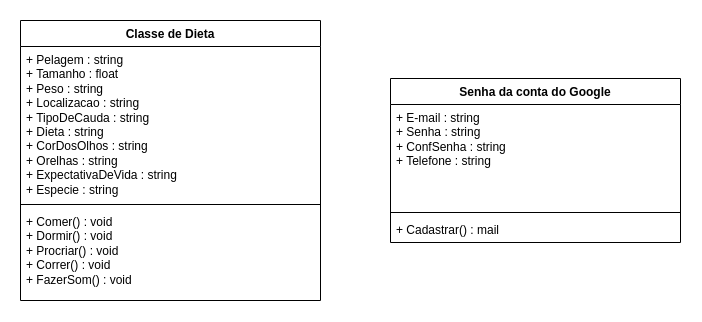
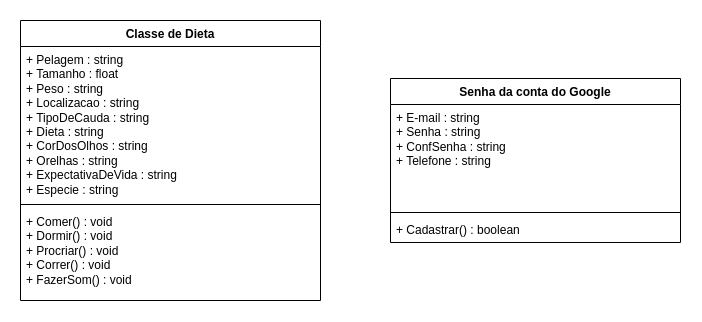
  <mxCell id="0" />
  <mxCell id="1" parent="0" />
  <mxCell id="2" value="Senha da conta do Google" style="swimlane;fontStyle=1;align=center;verticalAlign=top;childLayout=stackLayout;horizontal=1;startSize=26;horizontalStack=0;resizeParent=1;resizeParentMax=0;resizeLast=0;collapsible=1;marginBottom=0;whiteSpace=wrap;html=1;" parent="1" vertex="1"><mxGeometry x="390" y="78" width="290" height="164" as="geometry" /></mxCell>
  <mxCell id="3" value="+ E-mail : string&lt;br&gt;+ Senha : string&lt;br&gt;+ ConfSenha : string&lt;br&gt;+ Telefone : string" style="text;strokeColor=none;fillColor=none;align=left;verticalAlign=top;spacingLeft=4;spacingRight=4;overflow=hidden;rotatable=0;points=[[0,0.5],[1,0.5]];portConstraint=eastwest;whiteSpace=wrap;html=1;" parent="2" vertex="1"><mxGeometry y="26" width="290" height="104" as="geometry" /></mxCell>
  <mxCell id="4" value="" style="line;strokeWidth=1;fillColor=none;align=left;verticalAlign=middle;spacingTop=-1;spacingLeft=3;spacingRight=3;rotatable=0;labelPosition=right;points=[];portConstraint=eastwest;strokeColor=inherit;" parent="2" vertex="1"><mxGeometry y="130" width="290" height="8" as="geometry" /></mxCell>
- <mxCell id="5" value="+ Cadastrar() : mail" style="text;strokeColor=none;fillColor=none;align=left;verticalAlign=top;spacingLeft=4;spacingRight=4;overflow=hidden;rotatable=0;points=[[0,0.5],[1,0.5]];portConstraint=eastwest;whiteSpace=wrap;html=1;" parent="2" vertex="1"><mxGeometry y="138" width="290" height="26" as="geometry" /></mxCell>
+ <mxCell id="5" value="+ Cadastrar() : boolean" style="text;strokeColor=none;fillColor=none;align=left;verticalAlign=top;spacingLeft=4;spacingRight=4;overflow=hidden;rotatable=0;points=[[0,0.5],[1,0.5]];portConstraint=eastwest;whiteSpace=wrap;html=1;" parent="2" vertex="1"><mxGeometry y="138" width="290" height="26" as="geometry" /></mxCell>
  <mxCell id="6" value="Classe de Dieta" style="swimlane;fontStyle=1;align=center;verticalAlign=top;childLayout=stackLayout;horizontal=1;startSize=26;horizontalStack=0;resizeParent=1;resizeParentMax=0;resizeLast=0;collapsible=1;marginBottom=0;whiteSpace=wrap;html=1;" vertex="1" parent="1"><mxGeometry x="20" y="20" width="300" height="280" as="geometry" /></mxCell>
  <mxCell id="7" value="+ Pelagem : string&lt;br&gt;+ Tamanho : float&lt;br&gt;+ Peso : string&lt;br&gt;+ Localizacao : string&lt;br&gt;+ TipoDeCauda : string&lt;br&gt;+ Dieta : string&lt;br&gt;+ CorDosOlhos : string&lt;br&gt;+ Orelhas : string&lt;br&gt;+ ExpectativaDeVida : string&lt;br&gt;+ Especie : string" style="text;strokeColor=none;fillColor=none;align=left;verticalAlign=top;spacingLeft=4;spacingRight=4;overflow=hidden;rotatable=0;points=[[0,0.5],[1,0.5]];portConstraint=eastwest;whiteSpace=wrap;html=1;" vertex="1" parent="6"><mxGeometry y="26" width="300" height="154" as="geometry" /></mxCell>
  <mxCell id="8" value="" style="line;strokeWidth=1;fillColor=none;align=left;verticalAlign=middle;spacingTop=-1;spacingLeft=3;spacingRight=3;rotatable=0;labelPosition=right;points=[];portConstraint=eastwest;strokeColor=inherit;" vertex="1" parent="6"><mxGeometry y="180" width="300" height="8" as="geometry" /></mxCell>
  <mxCell id="9" value="+ Comer() : void&lt;br&gt;+ Dormir() : void&lt;br&gt;+ Procriar() : void&lt;br&gt;+ Correr() : void&lt;br&gt;+ FazerSom() : void" style="text;strokeColor=none;fillColor=none;align=left;verticalAlign=top;spacingLeft=4;spacingRight=4;overflow=hidden;rotatable=0;points=[[0,0.5],[1,0.5]];portConstraint=eastwest;whiteSpace=wrap;html=1;" vertex="1" parent="6"><mxGeometry y="188" width="300" height="92" as="geometry" /></mxCell>
